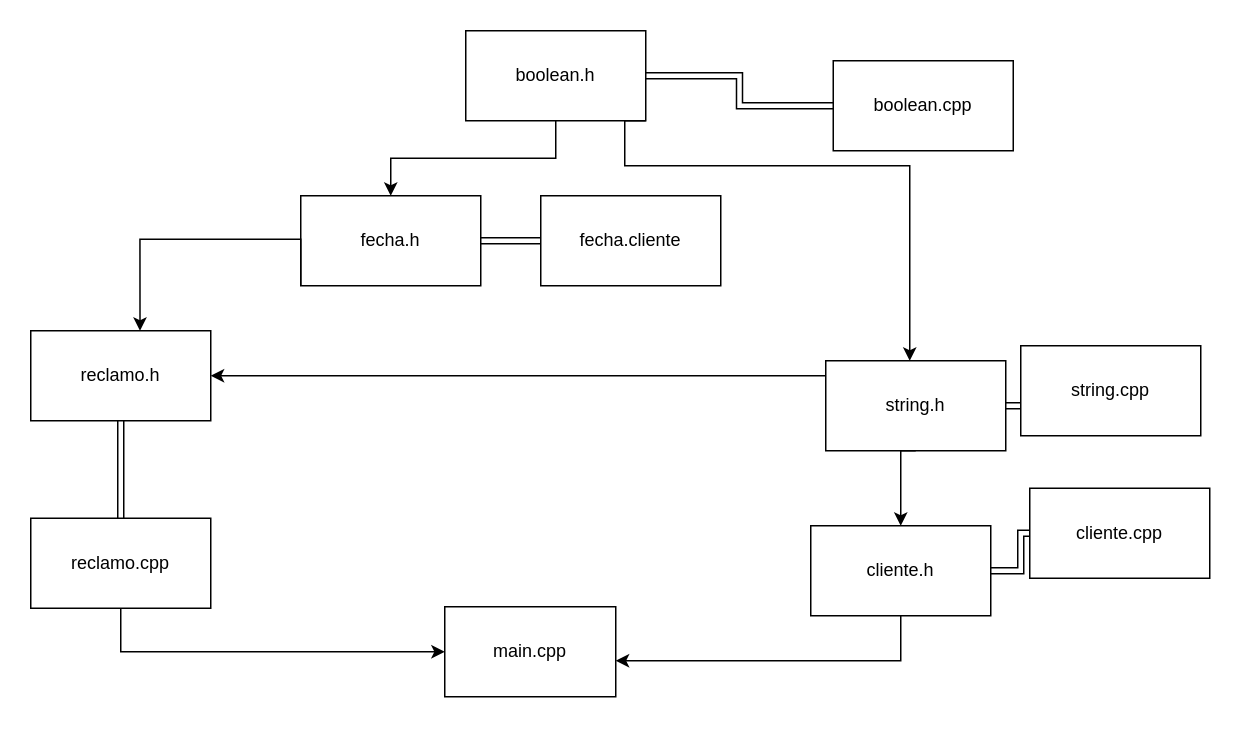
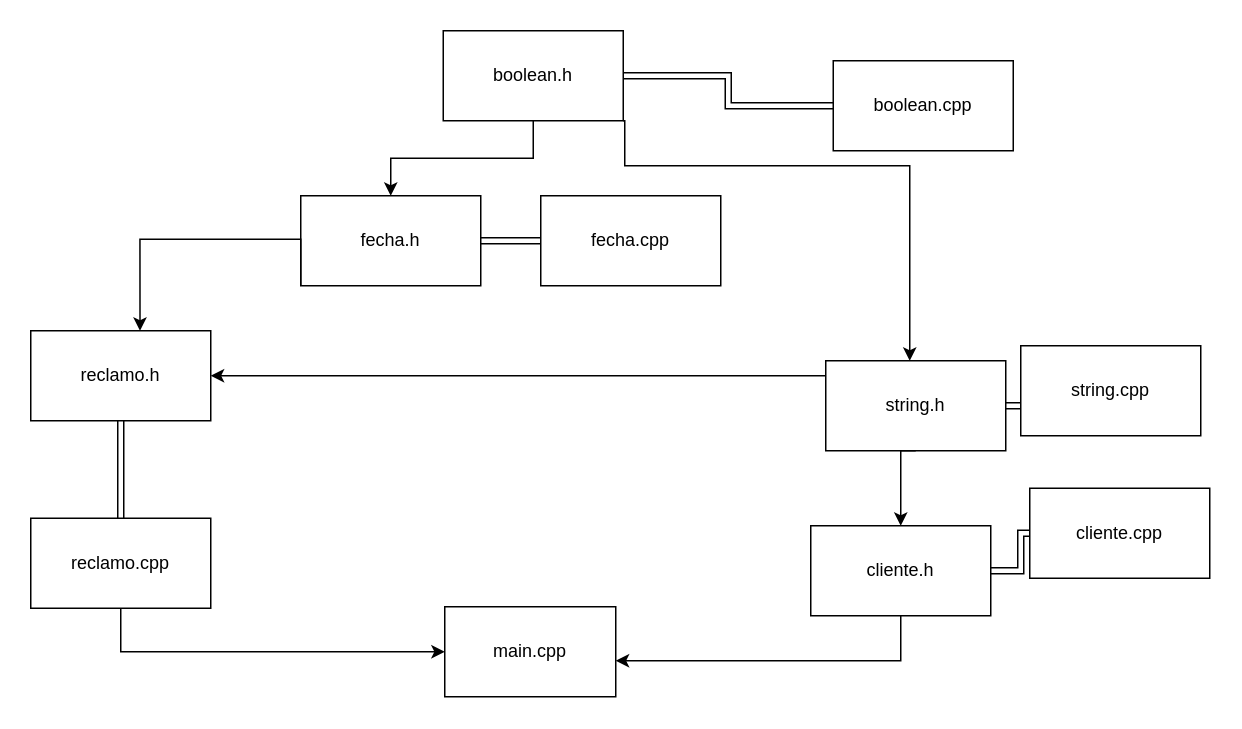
  <mxCell id="0" />
  <mxCell id="1" parent="0" />
  <mxCell id="2" value="main.cpp" style="rounded=0;whiteSpace=wrap;html=1;" parent="1" vertex="1"><mxGeometry x="296" y="404" width="114" height="60" as="geometry" /></mxCell>
  <mxCell id="3" value="" style="edgeStyle=orthogonalEdgeStyle;shape=link;rounded=0;orthogonalLoop=1;jettySize=auto;html=1;" edge="1" parent="1" source="5" target="6"><mxGeometry relative="1" as="geometry" /></mxCell>
  <mxCell id="4" value="" style="edgeStyle=orthogonalEdgeStyle;rounded=0;orthogonalLoop=1;jettySize=auto;html=1;" edge="1" parent="1" source="5" target="2"><mxGeometry relative="1" as="geometry"><Array as="points"><mxPoint x="600" y="440" /></Array></mxGeometry></mxCell>
  <mxCell id="5" value="cliente.h" style="rounded=0;whiteSpace=wrap;html=1;" parent="1" vertex="1"><mxGeometry x="540" y="350" width="120" height="60" as="geometry" /></mxCell>
  <mxCell id="6" value="cliente.cpp" style="rounded=0;whiteSpace=wrap;html=1;" parent="1" vertex="1"><mxGeometry x="686" y="325" width="120" height="60" as="geometry" /></mxCell>
  <mxCell id="7" value="" style="edgeStyle=orthogonalEdgeStyle;shape=link;rounded=0;orthogonalLoop=1;jettySize=auto;html=1;" edge="1" parent="1" source="10"><mxGeometry relative="1" as="geometry"><mxPoint x="680" y="260" as="targetPoint" /></mxGeometry></mxCell>
  <mxCell id="8" value="" style="edgeStyle=orthogonalEdgeStyle;rounded=0;orthogonalLoop=1;jettySize=auto;html=1;" edge="1" parent="1" source="10" target="18"><mxGeometry relative="1" as="geometry"><Array as="points"><mxPoint x="336" y="250" /><mxPoint x="336" y="250" /></Array></mxGeometry></mxCell>
  <mxCell id="9" style="edgeStyle=orthogonalEdgeStyle;rounded=0;orthogonalLoop=1;jettySize=auto;html=1;exitX=0.5;exitY=1;exitDx=0;exitDy=0;" edge="1" parent="1" source="10"><mxGeometry relative="1" as="geometry"><mxPoint x="600" y="350" as="targetPoint" /><Array as="points"><mxPoint x="600" y="310" /><mxPoint x="600" y="310" /></Array></mxGeometry></mxCell>
  <mxCell id="10" value="string.h" style="rounded=0;whiteSpace=wrap;html=1;" parent="1" vertex="1"><mxGeometry x="550" y="240" width="120" height="60" as="geometry" /></mxCell>
  <mxCell id="11" value="string.cpp" style="rounded=0;whiteSpace=wrap;html=1;" parent="1" vertex="1"><mxGeometry x="680" y="230" width="120" height="60" as="geometry" /></mxCell>
  <mxCell id="12" value="" style="edgeStyle=orthogonalEdgeStyle;shape=link;rounded=0;orthogonalLoop=1;jettySize=auto;html=1;" edge="1" parent="1" source="15" target="16"><mxGeometry relative="1" as="geometry" /></mxCell>
  <mxCell id="13" value="" style="edgeStyle=orthogonalEdgeStyle;rounded=0;orthogonalLoop=1;jettySize=auto;html=1;" edge="1" parent="1" source="15" target="23"><mxGeometry relative="1" as="geometry" /></mxCell>
  <mxCell id="14" style="edgeStyle=orthogonalEdgeStyle;rounded=0;orthogonalLoop=1;jettySize=auto;html=1;exitX=1;exitY=1;exitDx=0;exitDy=0;" edge="1" parent="1" source="15" target="10"><mxGeometry relative="1" as="geometry"><Array as="points"><mxPoint x="416" y="80" /><mxPoint x="416" y="110" /><mxPoint x="606" y="110" /></Array></mxGeometry></mxCell>
- <mxCell id="15" value="boolean.h" style="rounded=0;whiteSpace=wrap;html=1;" parent="1" vertex="1"><mxGeometry x="310" y="20" width="120" height="60" as="geometry" /></mxCell>
+ <mxCell id="15" value="boolean.h" style="rounded=0;whiteSpace=wrap;html=1;" parent="1" vertex="1"><mxGeometry x="295" y="20" width="120" height="60" as="geometry" /></mxCell>
  <mxCell id="16" value="boolean.cpp" style="rounded=0;whiteSpace=wrap;html=1;" parent="1" vertex="1"><mxGeometry x="555" y="40" width="120" height="60" as="geometry" /></mxCell>
  <mxCell id="17" value="" style="edgeStyle=orthogonalEdgeStyle;shape=link;rounded=0;orthogonalLoop=1;jettySize=auto;html=1;" edge="1" parent="1" source="18" target="20"><mxGeometry relative="1" as="geometry" /></mxCell>
  <mxCell id="18" value="reclamo.h" style="rounded=0;whiteSpace=wrap;html=1;" parent="1" vertex="1"><mxGeometry x="20" y="220" width="120" height="60" as="geometry" /></mxCell>
  <mxCell id="19" style="edgeStyle=orthogonalEdgeStyle;rounded=0;orthogonalLoop=1;jettySize=auto;html=1;entryX=0;entryY=0.5;entryDx=0;entryDy=0;" edge="1" parent="1" source="20" target="2"><mxGeometry relative="1" as="geometry"><mxPoint x="80" y="450" as="targetPoint" /><Array as="points"><mxPoint x="80" y="434" /></Array></mxGeometry></mxCell>
  <mxCell id="20" value="reclamo.cpp" style="rounded=0;whiteSpace=wrap;html=1;" parent="1" vertex="1"><mxGeometry x="20" y="345" width="120" height="60" as="geometry" /></mxCell>
- <mxCell id="21" value="fecha.cliente" style="rounded=0;whiteSpace=wrap;html=1;" vertex="1" parent="1"><mxGeometry x="360" y="130" width="120" height="60" as="geometry" /></mxCell>
+ <mxCell id="21" value="fecha.cpp" style="rounded=0;whiteSpace=wrap;html=1;" vertex="1" parent="1"><mxGeometry x="360" y="130" width="120" height="60" as="geometry" /></mxCell>
  <mxCell id="22" value="" style="edgeStyle=orthogonalEdgeStyle;shape=link;rounded=0;orthogonalLoop=1;jettySize=auto;html=1;" edge="1" parent="1" source="23" target="21"><mxGeometry relative="1" as="geometry" /></mxCell>
  <mxCell id="23" value="fecha.h" style="rounded=0;whiteSpace=wrap;html=1;" vertex="1" parent="1"><mxGeometry x="200" y="130" width="120" height="60" as="geometry" /></mxCell>
  <mxCell id="24" style="edgeStyle=orthogonalEdgeStyle;rounded=0;orthogonalLoop=1;jettySize=auto;html=1;exitX=0;exitY=1;exitDx=0;exitDy=0;entryX=0.607;entryY=0.008;entryDx=0;entryDy=0;entryPerimeter=0;" edge="1" parent="1"><mxGeometry relative="1" as="geometry"><mxPoint x="200" y="189.52" as="sourcePoint" /><mxPoint x="92.84" y="220" as="targetPoint" /><Array as="points"><mxPoint x="200" y="159" /><mxPoint x="93" y="159" /></Array></mxGeometry></mxCell>
